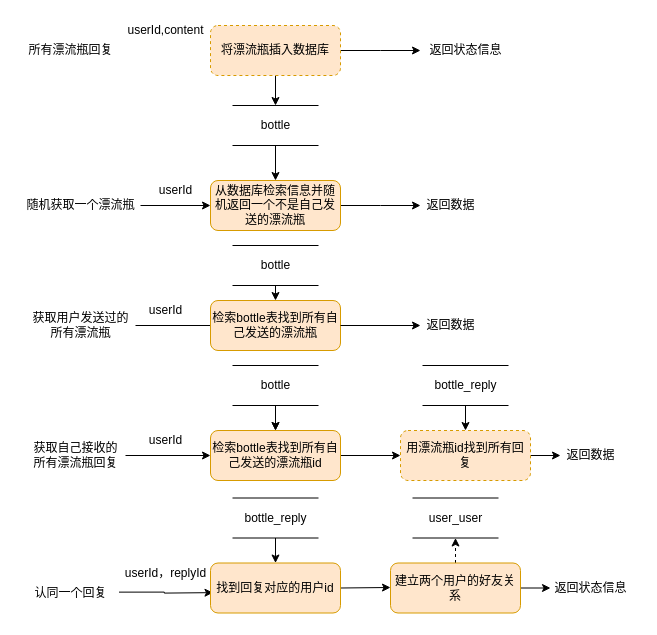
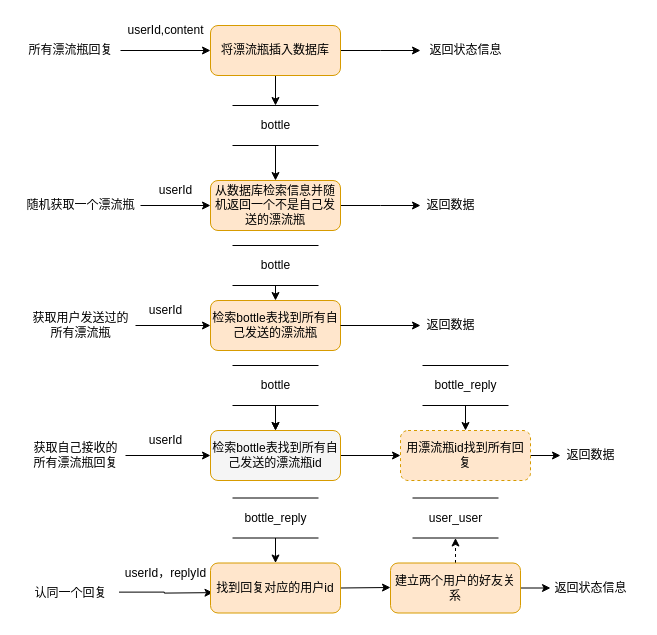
  <mxCell id="0" />
  <mxCell id="1" parent="0" />
  <mxCell id="2" style="edgeStyle=orthogonalEdgeStyle;rounded=0;orthogonalLoop=1;jettySize=auto;html=1;entryX=0;entryY=0.5;entryDx=0;entryDy=0;" edge="1" parent="1" source="3" target="5"><mxGeometry relative="1" as="geometry" /></mxCell>
  <mxCell id="3" value="随机获取一个漂流瓶" style="text;html=1;align=center;verticalAlign=middle;resizable=0;points=[];autosize=1;strokeColor=none;fillColor=none;" vertex="1" parent="1"><mxGeometry x="20" y="195" width="120" height="20" as="geometry" /></mxCell>
  <mxCell id="4" style="edgeStyle=orthogonalEdgeStyle;rounded=0;orthogonalLoop=1;jettySize=auto;html=1;" edge="1" parent="1" source="5"><mxGeometry relative="1" as="geometry"><mxPoint x="420" y="205" as="targetPoint" /></mxGeometry></mxCell>
  <mxCell id="5" value="从数据库检索信息并随机返回一个不是自己发送的漂流瓶" style="rounded=1;whiteSpace=wrap;html=1;fillColor=#ffe6cc;strokeColor=#d79b00;" vertex="1" parent="1"><mxGeometry x="210" y="180" width="130" height="50" as="geometry" /></mxCell>
  <mxCell id="6" value="userId" style="text;html=1;align=center;verticalAlign=middle;resizable=0;points=[];autosize=1;strokeColor=none;fillColor=none;" vertex="1" parent="1"><mxGeometry x="150" y="180" width="50" height="20" as="geometry" /></mxCell>
  <mxCell id="7" value="" style="edgeStyle=orthogonalEdgeStyle;rounded=0;orthogonalLoop=1;jettySize=auto;html=1;" edge="1" parent="1" source="8" target="5"><mxGeometry relative="1" as="geometry" /></mxCell>
  <mxCell id="8" value="bottle" style="shape=partialRectangle;whiteSpace=wrap;html=1;left=0;right=0;fillColor=none;" vertex="1" parent="1"><mxGeometry x="232.5" y="105" width="85" height="40" as="geometry" /></mxCell>
  <mxCell id="9" value="返回数据" style="text;html=1;align=center;verticalAlign=middle;resizable=0;points=[];autosize=1;strokeColor=none;fillColor=none;" vertex="1" parent="1"><mxGeometry x="420" y="195" width="60" height="20" as="geometry" /></mxCell>
+ <mxCell id="10" style="edgeStyle=orthogonalEdgeStyle;rounded=0;orthogonalLoop=1;jettySize=auto;html=1;" edge="1" parent="1" source="11" target="14"><mxGeometry relative="1" as="geometry" /></mxCell>
  <mxCell id="11" value="所有漂流瓶回复" style="text;html=1;align=center;verticalAlign=middle;resizable=0;points=[];autosize=1;strokeColor=none;fillColor=none;" vertex="1" parent="1"><mxGeometry x="20" y="40" width="100" height="20" as="geometry" /></mxCell>
  <mxCell id="12" style="edgeStyle=orthogonalEdgeStyle;rounded=0;orthogonalLoop=1;jettySize=auto;html=1;exitX=0.5;exitY=1;exitDx=0;exitDy=0;entryX=0.5;entryY=0;entryDx=0;entryDy=0;" edge="1" parent="1" source="14" target="8"><mxGeometry relative="1" as="geometry" /></mxCell>
  <mxCell id="13" style="edgeStyle=orthogonalEdgeStyle;rounded=0;orthogonalLoop=1;jettySize=auto;html=1;" edge="1" parent="1" source="14"><mxGeometry relative="1" as="geometry"><mxPoint x="420" y="50" as="targetPoint" /></mxGeometry></mxCell>
- <mxCell id="14" value="将漂流瓶插入数据库" style="rounded=1;whiteSpace=wrap;html=1;fillColor=#ffe6cc;strokeColor=#d79b00;dashed=1;" vertex="1" parent="1"><mxGeometry x="210" y="25" width="130" height="50" as="geometry" /></mxCell>
+ <mxCell id="14" value="将漂流瓶插入数据库" style="rounded=1;whiteSpace=wrap;html=1;fillColor=#ffe6cc;strokeColor=#d79b00;" vertex="1" parent="1"><mxGeometry x="210" y="25" width="130" height="50" as="geometry" /></mxCell>
  <mxCell id="15" value="userId,content" style="text;html=1;align=center;verticalAlign=middle;resizable=0;points=[];autosize=1;strokeColor=none;fillColor=none;" vertex="1" parent="1"><mxGeometry x="120" y="20" width="90" height="20" as="geometry" /></mxCell>
  <mxCell id="16" value="返回状态信息" style="text;html=1;align=center;verticalAlign=middle;resizable=0;points=[];autosize=1;strokeColor=none;fillColor=none;" vertex="1" parent="1"><mxGeometry x="420" y="40" width="90" height="20" as="geometry" /></mxCell>
- <mxCell id="17" style="edgeStyle=orthogonalEdgeStyle;rounded=0;orthogonalLoop=1;jettySize=auto;html=1;endArrow=none;" edge="1" parent="1" source="18" target="19"><mxGeometry relative="1" as="geometry" /></mxCell>
+ <mxCell id="17" style="edgeStyle=orthogonalEdgeStyle;rounded=0;orthogonalLoop=1;jettySize=auto;html=1;" edge="1" parent="1" source="18" target="19"><mxGeometry relative="1" as="geometry" /></mxCell>
  <mxCell id="18" value="获取用户发送过的&lt;br&gt;所有漂流瓶" style="text;html=1;align=center;verticalAlign=middle;resizable=0;points=[];autosize=1;strokeColor=none;fillColor=none;" vertex="1" parent="1"><mxGeometry x="25" y="310" width="110" height="30" as="geometry" /></mxCell>
  <mxCell id="19" value="检索bottle表找到所有自己发送的漂流瓶" style="rounded=1;whiteSpace=wrap;html=1;fillColor=#ffe6cc;strokeColor=#d79b00;" vertex="1" parent="1"><mxGeometry x="210" y="300" width="130" height="50" as="geometry" /></mxCell>
  <mxCell id="20" style="edgeStyle=orthogonalEdgeStyle;rounded=0;orthogonalLoop=1;jettySize=auto;html=1;exitX=0.5;exitY=1;exitDx=0;exitDy=0;entryX=0.5;entryY=0;entryDx=0;entryDy=0;" edge="1" parent="1" source="21" target="19"><mxGeometry relative="1" as="geometry" /></mxCell>
  <mxCell id="21" value="bottle" style="shape=partialRectangle;whiteSpace=wrap;html=1;left=0;right=0;fillColor=none;" vertex="1" parent="1"><mxGeometry x="232.5" y="245" width="85" height="40" as="geometry" /></mxCell>
  <mxCell id="22" value="userId" style="text;html=1;align=center;verticalAlign=middle;resizable=0;points=[];autosize=1;strokeColor=none;fillColor=none;" vertex="1" parent="1"><mxGeometry x="140" y="300" width="50" height="20" as="geometry" /></mxCell>
  <mxCell id="23" style="edgeStyle=orthogonalEdgeStyle;rounded=0;orthogonalLoop=1;jettySize=auto;html=1;" edge="1" parent="1"><mxGeometry relative="1" as="geometry"><mxPoint x="420" y="325" as="targetPoint" /><mxPoint x="340" y="325" as="sourcePoint" /></mxGeometry></mxCell>
  <mxCell id="24" value="返回数据" style="text;html=1;align=center;verticalAlign=middle;resizable=0;points=[];autosize=1;strokeColor=none;fillColor=none;" vertex="1" parent="1"><mxGeometry x="420" y="315" width="60" height="20" as="geometry" /></mxCell>
  <mxCell id="25" style="edgeStyle=orthogonalEdgeStyle;rounded=0;orthogonalLoop=1;jettySize=auto;html=1;entryX=0;entryY=0.5;entryDx=0;entryDy=0;" edge="1" parent="1" source="26" target="28"><mxGeometry relative="1" as="geometry" /></mxCell>
  <mxCell id="26" value="获取自己接收的&lt;br&gt;所有漂流瓶回复" style="text;html=1;align=center;verticalAlign=middle;resizable=0;points=[];autosize=1;strokeColor=none;fillColor=none;" vertex="1" parent="1"><mxGeometry x="25" y="440" width="100" height="30" as="geometry" /></mxCell>
  <mxCell id="27" style="edgeStyle=orthogonalEdgeStyle;rounded=0;orthogonalLoop=1;jettySize=auto;html=1;exitX=1;exitY=0.5;exitDx=0;exitDy=0;entryX=0;entryY=0.5;entryDx=0;entryDy=0;" edge="1" parent="1" source="28" target="31"><mxGeometry relative="1" as="geometry" /></mxCell>
- <mxCell id="28" value="检索bottle表找到所有自己发送的漂流瓶id" style="rounded=1;whiteSpace=wrap;html=1;fillColor=#ffe6cc;strokeColor=#d79b00;" vertex="1" parent="1"><mxGeometry x="210" y="430" width="130" height="50" as="geometry" /></mxCell>
+ <mxCell id="28" value="检索bottle表找到所有自己发送的漂流瓶id" style="rounded=1;whiteSpace=wrap;html=1;fillColor=#f5f5f5;strokeColor=#d79b00;" vertex="1" parent="1"><mxGeometry x="210" y="430" width="130" height="50" as="geometry" /></mxCell>
  <mxCell id="29" value="userId" style="text;html=1;align=center;verticalAlign=middle;resizable=0;points=[];autosize=1;strokeColor=none;fillColor=none;" vertex="1" parent="1"><mxGeometry x="140" y="430" width="50" height="20" as="geometry" /></mxCell>
  <mxCell id="30" style="edgeStyle=orthogonalEdgeStyle;rounded=0;orthogonalLoop=1;jettySize=auto;html=1;exitX=1;exitY=0.5;exitDx=0;exitDy=0;" edge="1" parent="1" source="31"><mxGeometry relative="1" as="geometry"><mxPoint x="560" y="454.857" as="targetPoint" /></mxGeometry></mxCell>
  <mxCell id="31" value="用漂流瓶id找到所有回复" style="rounded=1;whiteSpace=wrap;html=1;fillColor=#ffe6cc;strokeColor=#d79b00;dashed=1;" vertex="1" parent="1"><mxGeometry x="400" y="430" width="130" height="50" as="geometry" /></mxCell>
  <mxCell id="32" style="edgeStyle=orthogonalEdgeStyle;rounded=0;orthogonalLoop=1;jettySize=auto;html=1;exitX=0.5;exitY=1;exitDx=0;exitDy=0;entryX=0.5;entryY=0;entryDx=0;entryDy=0;" edge="1" parent="1"><mxGeometry relative="1" as="geometry"><mxPoint x="275" y="430" as="targetPoint" /><mxPoint x="275" y="415" as="sourcePoint" /></mxGeometry></mxCell>
  <mxCell id="33" value="" style="edgeStyle=orthogonalEdgeStyle;rounded=0;orthogonalLoop=1;jettySize=auto;html=1;" edge="1" parent="1" source="34" target="28"><mxGeometry relative="1" as="geometry" /></mxCell>
  <mxCell id="34" value="bottle" style="shape=partialRectangle;whiteSpace=wrap;html=1;left=0;right=0;fillColor=none;" vertex="1" parent="1"><mxGeometry x="232.5" y="365" width="85" height="40" as="geometry" /></mxCell>
  <mxCell id="35" style="edgeStyle=orthogonalEdgeStyle;rounded=0;orthogonalLoop=1;jettySize=auto;html=1;exitX=0.5;exitY=1;exitDx=0;exitDy=0;" edge="1" parent="1" source="36" target="31"><mxGeometry relative="1" as="geometry" /></mxCell>
  <mxCell id="36" value="bottle_reply" style="shape=partialRectangle;whiteSpace=wrap;html=1;left=0;right=0;fillColor=none;" vertex="1" parent="1"><mxGeometry x="422.5" y="365" width="85" height="40" as="geometry" /></mxCell>
  <mxCell id="37" value="返回数据" style="text;html=1;align=center;verticalAlign=middle;resizable=0;points=[];autosize=1;strokeColor=none;fillColor=none;" vertex="1" parent="1"><mxGeometry x="560" y="445" width="60" height="20" as="geometry" /></mxCell>
  <mxCell id="38" value="认同一个回复" style="text;html=1;align=center;verticalAlign=middle;resizable=0;points=[];autosize=1;strokeColor=none;fillColor=none;" vertex="1" parent="1"><mxGeometry x="25" y="582.5" width="90" height="20" as="geometry" /></mxCell>
  <mxCell id="39" value="userId，replyId" style="text;html=1;align=center;verticalAlign=middle;resizable=0;points=[];autosize=1;strokeColor=none;fillColor=none;" vertex="1" parent="1"><mxGeometry x="115" y="562.5" width="100" height="20" as="geometry" /></mxCell>
  <mxCell id="40" style="edgeStyle=orthogonalEdgeStyle;rounded=0;orthogonalLoop=1;jettySize=auto;html=1;entryX=0;entryY=0.5;entryDx=0;entryDy=0;exitX=1.039;exitY=0.457;exitDx=0;exitDy=0;exitPerimeter=0;" edge="1" parent="1" source="38"><mxGeometry relative="1" as="geometry"><mxPoint x="127.5" y="592.14" as="sourcePoint" /><mxPoint x="212.5" y="592.14" as="targetPoint" /></mxGeometry></mxCell>
  <mxCell id="41" style="edgeStyle=orthogonalEdgeStyle;rounded=0;orthogonalLoop=1;jettySize=auto;html=1;exitX=1;exitY=0.5;exitDx=0;exitDy=0;" edge="1" parent="1" source="42"><mxGeometry relative="1" as="geometry"><mxPoint x="390" y="587" as="targetPoint" /></mxGeometry></mxCell>
  <mxCell id="42" value="找到回复对应的用户id" style="rounded=1;whiteSpace=wrap;html=1;fillColor=#ffe6cc;strokeColor=#d79b00;" vertex="1" parent="1"><mxGeometry x="210" y="562.5" width="130" height="50" as="geometry" /></mxCell>
  <mxCell id="43" style="edgeStyle=orthogonalEdgeStyle;rounded=0;orthogonalLoop=1;jettySize=auto;html=1;exitX=0.5;exitY=1;exitDx=0;exitDy=0;" edge="1" parent="1" source="44" target="42"><mxGeometry relative="1" as="geometry" /></mxCell>
  <mxCell id="44" value="bottle_reply" style="shape=partialRectangle;whiteSpace=wrap;html=1;left=0;right=0;fillColor=none;" vertex="1" parent="1"><mxGeometry x="232.5" y="497.5" width="85" height="40" as="geometry" /></mxCell>
  <mxCell id="45" style="edgeStyle=orthogonalEdgeStyle;rounded=0;orthogonalLoop=1;jettySize=auto;html=1;exitX=1;exitY=0.5;exitDx=0;exitDy=0;" edge="1" parent="1" source="47"><mxGeometry relative="1" as="geometry"><mxPoint x="550" y="587.714" as="targetPoint" /></mxGeometry></mxCell>
  <mxCell id="46" style="edgeStyle=orthogonalEdgeStyle;rounded=0;orthogonalLoop=1;jettySize=auto;html=1;exitX=0.5;exitY=0;exitDx=0;exitDy=0;entryX=0.5;entryY=1;entryDx=0;entryDy=0;dashed=1;" edge="1" parent="1" source="47" target="48"><mxGeometry relative="1" as="geometry" /></mxCell>
  <mxCell id="47" value="建立两个用户的好友关系" style="rounded=1;whiteSpace=wrap;html=1;fillColor=#ffe6cc;strokeColor=#d79b00;" vertex="1" parent="1"><mxGeometry x="390" y="562.5" width="130" height="50" as="geometry" /></mxCell>
  <mxCell id="48" value="user_user" style="shape=partialRectangle;whiteSpace=wrap;html=1;left=0;right=0;fillColor=none;" vertex="1" parent="1"><mxGeometry x="412.5" y="497.5" width="85" height="40" as="geometry" /></mxCell>
  <mxCell id="49" value="返回状态信息" style="text;html=1;align=center;verticalAlign=middle;resizable=0;points=[];autosize=1;strokeColor=none;fillColor=none;" vertex="1" parent="1"><mxGeometry x="545" y="577.5" width="90" height="20" as="geometry" /></mxCell>
